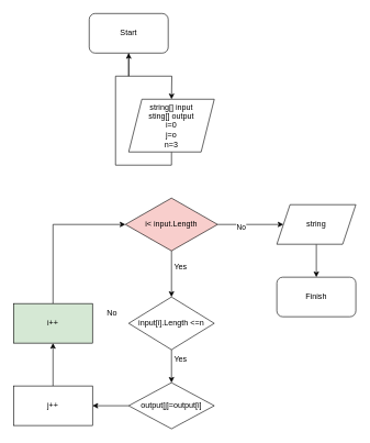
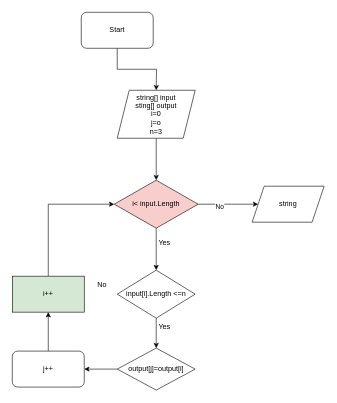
  <mxCell id="0" />
  <mxCell id="1" parent="0" />
  <mxCell id="2" style="edgeStyle=orthogonalEdgeStyle;rounded=0;orthogonalLoop=1;jettySize=auto;html=1;exitX=0.5;exitY=1;exitDx=0;exitDy=0;" edge="1" parent="1" source="3"><mxGeometry relative="1" as="geometry"><mxPoint x="260" y="150" as="targetPoint" /></mxGeometry></mxCell>
  <mxCell id="3" value="Start" style="rounded=1;whiteSpace=wrap;html=1;" vertex="1" parent="1"><mxGeometry x="135" y="20" width="120" height="60" as="geometry" /></mxCell>
- <mxCell id="4" style="edgeStyle=orthogonalEdgeStyle;rounded=0;orthogonalLoop=1;jettySize=auto;html=1;exitX=0.5;exitY=1;exitDx=0;exitDy=0;" edge="1" parent="1" source="5" target="3"><mxGeometry relative="1" as="geometry" /></mxCell>
+ <mxCell id="4" style="edgeStyle=orthogonalEdgeStyle;rounded=0;orthogonalLoop=1;jettySize=auto;html=1;exitX=0.5;exitY=1;exitDx=0;exitDy=0;entryX=0.5;entryY=0;entryDx=0;entryDy=0;" edge="1" parent="1" source="5" target="9"><mxGeometry relative="1" as="geometry" /></mxCell>
  <mxCell id="5" value="string[] input&lt;br&gt;sting[] output&lt;br&gt;i=0&lt;br&gt;j=o&lt;br&gt;n=3" style="shape=parallelogram;perimeter=parallelogramPerimeter;whiteSpace=wrap;html=1;fixedSize=1;" vertex="1" parent="1"><mxGeometry x="195" y="150" width="130" height="80" as="geometry" /></mxCell>
  <mxCell id="6" style="edgeStyle=orthogonalEdgeStyle;rounded=0;orthogonalLoop=1;jettySize=auto;html=1;entryX=0;entryY=0.5;entryDx=0;entryDy=0;" edge="1" parent="1" source="9" target="11"><mxGeometry relative="1" as="geometry" /></mxCell>
  <mxCell id="7" value="No" style="edgeLabel;html=1;align=center;verticalAlign=middle;resizable=0;points=[];" vertex="1" connectable="0" parent="6"><mxGeometry x="-0.292" y="-3" relative="1" as="geometry"><mxPoint as="offset" /></mxGeometry></mxCell>
  <mxCell id="8" style="edgeStyle=orthogonalEdgeStyle;rounded=0;orthogonalLoop=1;jettySize=auto;html=1;exitX=0.5;exitY=1;exitDx=0;exitDy=0;entryX=0.5;entryY=0;entryDx=0;entryDy=0;" edge="1" parent="1" source="9" target="14"><mxGeometry relative="1" as="geometry" /></mxCell>
  <mxCell id="9" value="i&amp;lt; input.Length" style="rhombus;whiteSpace=wrap;html=1;fillColor=#f8cecc;" vertex="1" parent="1"><mxGeometry x="190" y="300" width="140" height="80" as="geometry" /></mxCell>
- <mxCell id="10" style="edgeStyle=orthogonalEdgeStyle;rounded=0;orthogonalLoop=1;jettySize=auto;html=1;exitX=0.5;exitY=1;exitDx=0;exitDy=0;entryX=0.5;entryY=0;entryDx=0;entryDy=0;" edge="1" parent="1" source="11" target="12"><mxGeometry relative="1" as="geometry" /></mxCell>
  <mxCell id="11" value="string" style="shape=parallelogram;perimeter=parallelogramPerimeter;whiteSpace=wrap;html=1;fixedSize=1;" vertex="1" parent="1"><mxGeometry x="420" y="310" width="120" height="60" as="geometry" /></mxCell>
- <mxCell id="12" value="Finish" style="rounded=1;whiteSpace=wrap;html=1;" vertex="1" parent="1"><mxGeometry x="420" y="420" width="120" height="60" as="geometry" /></mxCell>
  <mxCell id="13" style="edgeStyle=orthogonalEdgeStyle;rounded=0;orthogonalLoop=1;jettySize=auto;html=1;exitX=0.5;exitY=1;exitDx=0;exitDy=0;entryX=0.5;entryY=0;entryDx=0;entryDy=0;" edge="1" parent="1" source="14" target="17"><mxGeometry relative="1" as="geometry" /></mxCell>
  <mxCell id="14" value="input[i].Length &amp;lt;=n" style="rhombus;whiteSpace=wrap;html=1;" vertex="1" parent="1"><mxGeometry x="195" y="450" width="130" height="80" as="geometry" /></mxCell>
  <mxCell id="15" value="Yes" style="text;html=1;strokeColor=none;fillColor=none;align=center;verticalAlign=middle;whiteSpace=wrap;rounded=0;" vertex="1" parent="1"><mxGeometry x="264" y="400" width="20" height="10" as="geometry" /></mxCell>
  <mxCell id="16" style="edgeStyle=orthogonalEdgeStyle;rounded=0;orthogonalLoop=1;jettySize=auto;html=1;entryX=1;entryY=0.5;entryDx=0;entryDy=0;" edge="1" parent="1" source="17" target="20"><mxGeometry relative="1" as="geometry" /></mxCell>
  <mxCell id="17" value="output[j]=output[i]" style="rhombus;whiteSpace=wrap;html=1;" vertex="1" parent="1"><mxGeometry x="195" y="580" width="130" height="70" as="geometry" /></mxCell>
  <mxCell id="18" value="Yes" style="text;html=1;strokeColor=none;fillColor=none;align=center;verticalAlign=middle;whiteSpace=wrap;rounded=0;" vertex="1" parent="1"><mxGeometry x="264" y="540" width="20" height="10" as="geometry" /></mxCell>
  <mxCell id="19" style="edgeStyle=orthogonalEdgeStyle;rounded=0;orthogonalLoop=1;jettySize=auto;html=1;entryX=0.5;entryY=1;entryDx=0;entryDy=0;" edge="1" parent="1" source="20" target="22"><mxGeometry relative="1" as="geometry" /></mxCell>
- <mxCell id="20" value="j++" style="rounded=0;whiteSpace=wrap;html=1;" vertex="1" parent="1"><mxGeometry x="20" y="585" width="120" height="60" as="geometry" /></mxCell>
+ <mxCell id="20" value="j++" style="whiteSpace=wrap;html=1;rounded=1;" vertex="1" parent="1"><mxGeometry x="20" y="585" width="120" height="60" as="geometry" /></mxCell>
  <mxCell id="21" style="edgeStyle=orthogonalEdgeStyle;rounded=0;orthogonalLoop=1;jettySize=auto;html=1;entryX=0;entryY=0.5;entryDx=0;entryDy=0;" edge="1" parent="1" source="22" target="9"><mxGeometry relative="1" as="geometry"><mxPoint x="80" y="340" as="targetPoint" /><Array as="points"><mxPoint x="80" y="340" /></Array></mxGeometry></mxCell>
  <mxCell id="22" value="i++" style="rounded=0;whiteSpace=wrap;html=1;fillColor=#d5e8d4;" vertex="1" parent="1"><mxGeometry x="20" y="460" width="120" height="60" as="geometry" /></mxCell>
  <mxCell id="23" value="No" style="text;html=1;strokeColor=none;fillColor=none;align=center;verticalAlign=middle;whiteSpace=wrap;rounded=0;" vertex="1" parent="1"><mxGeometry x="140" y="460" width="60" height="30" as="geometry" /></mxCell>
